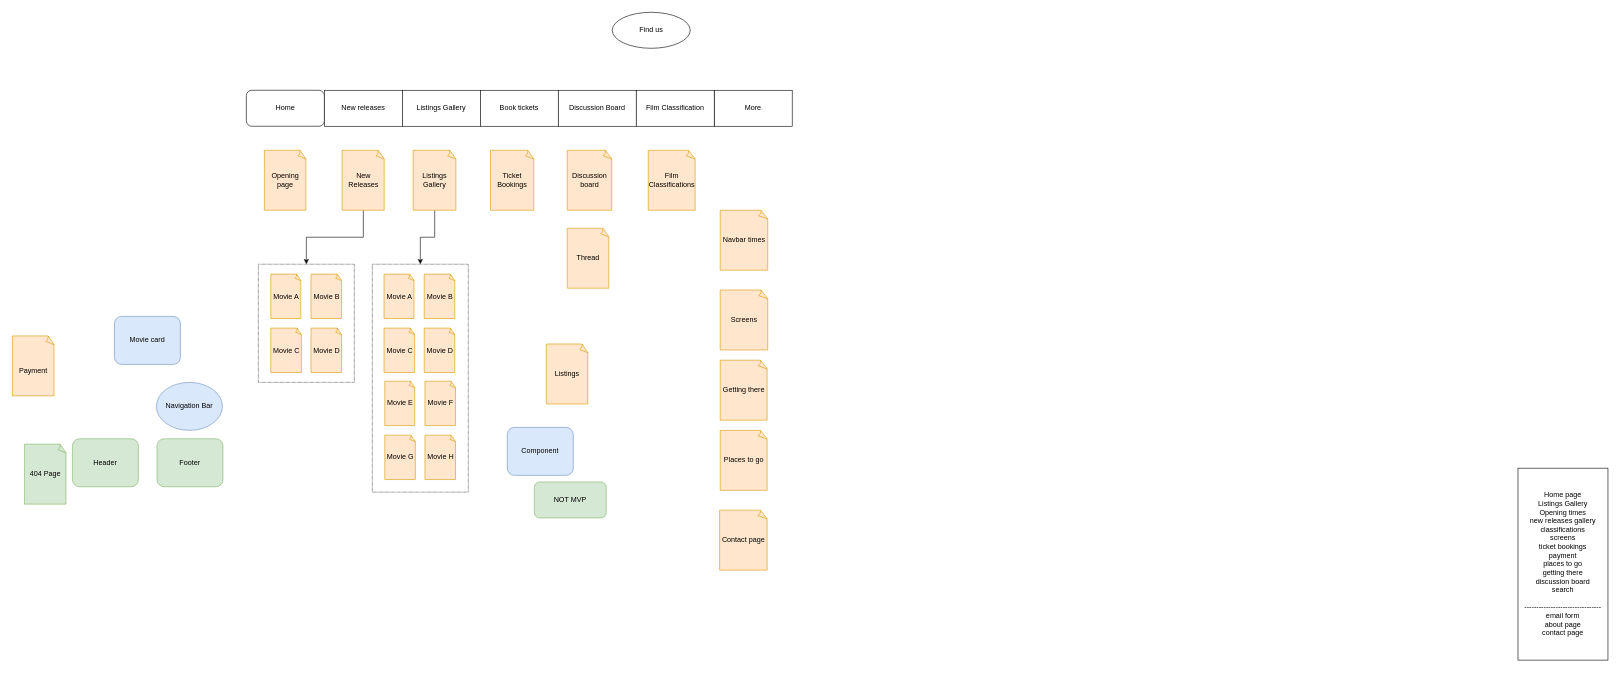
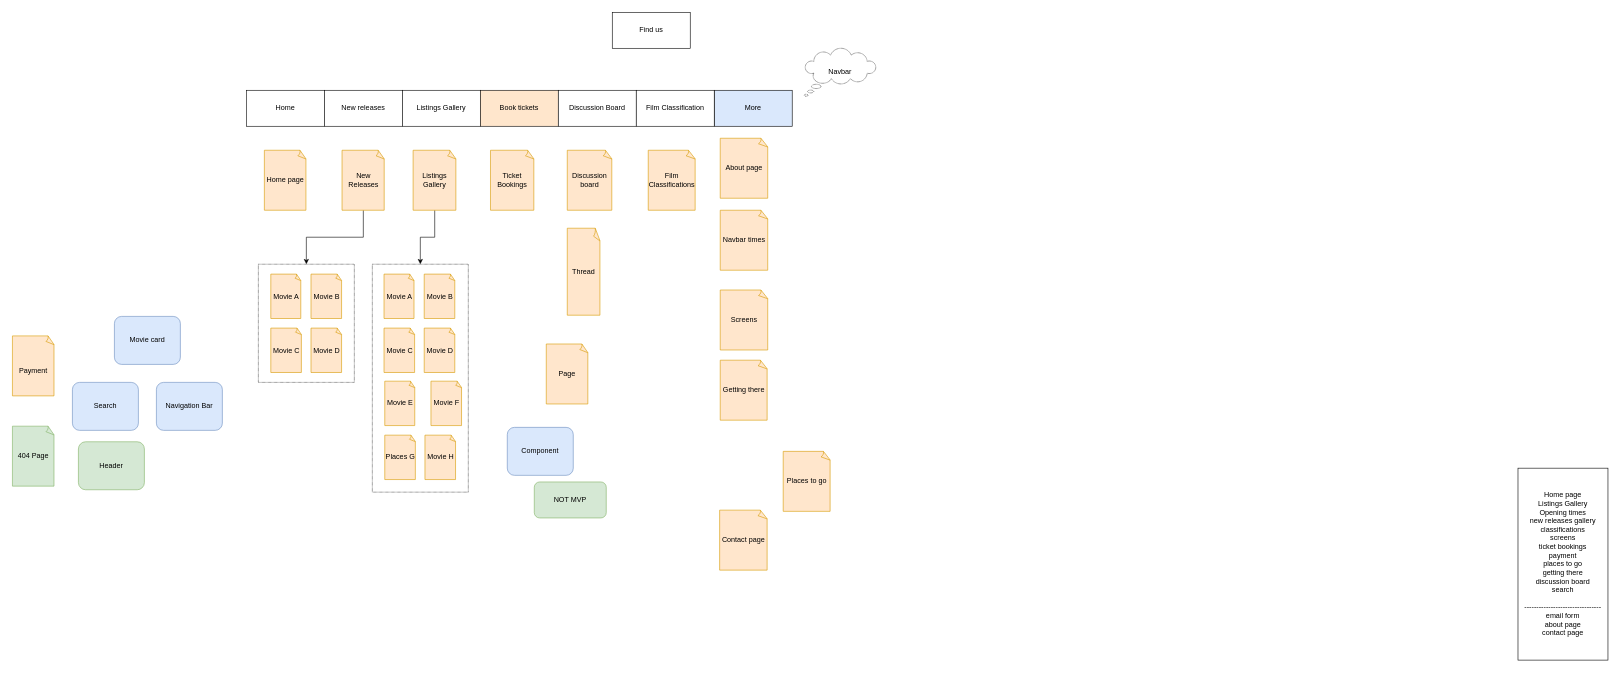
  <mxCell id="0" />
  <mxCell id="1" parent="0" />
  <mxCell id="2" value="Home page&lt;br&gt;Listings Gallery&lt;br&gt;Opening times&lt;br&gt;new releases gallery&lt;br&gt;classifications&lt;br&gt;screens&lt;br&gt;ticket bookings&lt;br&gt;payment&lt;br&gt;places to go&lt;br&gt;getting there&lt;br&gt;discussion board&lt;br&gt;search&lt;br&gt;&lt;br&gt;--------------------------------&lt;br&gt;email form&lt;br&gt;about page&lt;br&gt;contact page" style="rounded=0;whiteSpace=wrap;html=1;" parent="1" vertex="1"><mxGeometry x="2530" y="780" width="150" height="320" as="geometry" /></mxCell>
- <mxCell id="4" value="&lt;span&gt;Opening page&lt;/span&gt;" style="whiteSpace=wrap;html=1;shape=mxgraph.basic.document;rounded=1;fillColor=#ffe6cc;strokeColor=#d79b00;flipH=0;" parent="1" vertex="1"><mxGeometry x="440" y="250" width="70" height="100" as="geometry" /></mxCell>
+ <mxCell id="3" value="Search" style="rounded=1;whiteSpace=wrap;html=1;fillColor=#dae8fc;strokeColor=#6c8ebf;" parent="1" vertex="1"><mxGeometry x="120" y="637" width="110" height="80" as="geometry" /></mxCell>
+ <mxCell id="4" value="&lt;span&gt;Home page&lt;/span&gt;" style="whiteSpace=wrap;html=1;shape=mxgraph.basic.document;rounded=1;fillColor=#ffe6cc;strokeColor=#d79b00;flipH=0;" parent="1" vertex="1"><mxGeometry x="440" y="250" width="70" height="100" as="geometry" /></mxCell>
  <mxCell id="5" style="edgeStyle=orthogonalEdgeStyle;rounded=0;orthogonalLoop=1;jettySize=auto;html=1;exitX=0.5;exitY=1;exitDx=0;exitDy=0;exitPerimeter=0;entryX=0.5;entryY=0;entryDx=0;entryDy=0;" parent="1" source="6" target="39" edge="1"><mxGeometry relative="1" as="geometry" /></mxCell>
  <mxCell id="6" value="Listings Gallery" style="whiteSpace=wrap;html=1;shape=mxgraph.basic.document;rounded=1;fillColor=#ffe6cc;strokeColor=#d79b00;flipH=0;" parent="1" vertex="1"><mxGeometry x="688" y="250" width="72" height="100" as="geometry" /></mxCell>
  <mxCell id="7" value="Navbar times" style="whiteSpace=wrap;html=1;shape=mxgraph.basic.document;rounded=1;fillColor=#ffe6cc;strokeColor=#d79b00;" parent="1" vertex="1"><mxGeometry x="1200" y="350" width="80" height="100" as="geometry" /></mxCell>
  <mxCell id="8" style="edgeStyle=orthogonalEdgeStyle;rounded=0;orthogonalLoop=1;jettySize=auto;html=1;exitX=0.5;exitY=1;exitDx=0;exitDy=0;exitPerimeter=0;entryX=0.5;entryY=0;entryDx=0;entryDy=0;" parent="1" source="9" target="33" edge="1"><mxGeometry relative="1" as="geometry" /></mxCell>
  <mxCell id="9" value="New Releases" style="whiteSpace=wrap;html=1;shape=mxgraph.basic.document;rounded=1;fillColor=#ffe6cc;strokeColor=#d79b00;flipH=0;" parent="1" vertex="1"><mxGeometry x="569.5" y="250" width="71" height="100" as="geometry" /></mxCell>
  <mxCell id="10" value="&lt;span style=&quot;font-family: &amp;#34;helvetica&amp;#34;&quot;&gt;Ticket Bookings&lt;/span&gt;" style="whiteSpace=wrap;html=1;shape=mxgraph.basic.document;rounded=1;fillColor=#ffe6cc;strokeColor=#d79b00;flipH=0;" parent="1" vertex="1"><mxGeometry x="817" y="250" width="73" height="100" as="geometry" /></mxCell>
- <mxCell id="11" value="&lt;font face=&quot;helvetica&quot;&gt;Places to go&lt;/font&gt;" style="whiteSpace=wrap;html=1;shape=mxgraph.basic.document;rounded=1;fillColor=#ffe6cc;strokeColor=#d79b00;" parent="1" vertex="1"><mxGeometry x="1200" y="717" width="79" height="100" as="geometry" /></mxCell>
+ <mxCell id="11" value="&lt;font face=&quot;helvetica&quot;&gt;Places to go&lt;/font&gt;" style="whiteSpace=wrap;html=1;shape=mxgraph.basic.document;rounded=1;fillColor=#ffe6cc;strokeColor=#d79b00;" parent="1" vertex="1"><mxGeometry x="1305" y="752" width="79" height="100" as="geometry" /></mxCell>
  <mxCell id="12" value="&lt;span style=&quot;font-family: &amp;#34;helvetica&amp;#34;&quot;&gt;Getting there&lt;/span&gt;" style="whiteSpace=wrap;html=1;shape=mxgraph.basic.document;rounded=1;fillColor=#ffe6cc;strokeColor=#d79b00;flipH=0;" parent="1" vertex="1"><mxGeometry x="1200" y="600" width="79" height="100" as="geometry" /></mxCell>
  <mxCell id="13" value="Discussion board" style="whiteSpace=wrap;html=1;shape=mxgraph.basic.document;rounded=1;fillColor=#ffe6cc;strokeColor=#d79b00;" parent="1" vertex="1"><mxGeometry x="945" y="250" width="75" height="100" as="geometry" /></mxCell>
+ <mxCell id="14" value="About page" style="whiteSpace=wrap;html=1;shape=mxgraph.basic.document;rounded=1;fillColor=#ffe6cc;strokeColor=#d79b00;flipH=0;" parent="1" vertex="1"><mxGeometry x="1200" y="230" width="80" height="100" as="geometry" /></mxCell>
  <mxCell id="15" value="Contact page" style="whiteSpace=wrap;html=1;shape=mxgraph.basic.document;rounded=1;fillColor=#ffe6cc;strokeColor=#d79b00;" parent="1" vertex="1"><mxGeometry x="1199" y="850" width="80" height="100" as="geometry" /></mxCell>
- <mxCell id="16" value="Navigation Bar" style="ellipse;whiteSpace=wrap;html=1;fillColor=#dae8fc;strokeColor=#6c8ebf;" parent="1" vertex="1"><mxGeometry x="260" y="637" width="110" height="80" as="geometry" /></mxCell>
+ <mxCell id="16" value="Navigation Bar" style="rounded=1;whiteSpace=wrap;html=1;fillColor=#dae8fc;strokeColor=#6c8ebf;" parent="1" vertex="1"><mxGeometry x="260" y="637" width="110" height="80" as="geometry" /></mxCell>
  <mxCell id="17" value="Movie card" style="rounded=1;whiteSpace=wrap;html=1;fillColor=#dae8fc;strokeColor=#6c8ebf;" parent="1" vertex="1"><mxGeometry x="190" y="527" width="110" height="80" as="geometry" /></mxCell>
- <mxCell id="18" value="Home" style="whiteSpace=wrap;html=1;rounded=1;" parent="1" vertex="1"><mxGeometry x="410" y="150" width="130" height="60" as="geometry" /></mxCell>
+ <mxCell id="18" value="Home" style="rounded=0;whiteSpace=wrap;html=1;" parent="1" vertex="1"><mxGeometry x="410" y="150" width="130" height="60" as="geometry" /></mxCell>
  <mxCell id="19" value="New releases" style="rounded=0;whiteSpace=wrap;html=1;" parent="1" vertex="1"><mxGeometry x="540" y="150" width="130" height="60" as="geometry" /></mxCell>
  <mxCell id="20" value="Listings Gallery" style="rounded=0;whiteSpace=wrap;html=1;" parent="1" vertex="1"><mxGeometry x="670" y="150" width="130" height="60" as="geometry" /></mxCell>
- <mxCell id="21" value="Book tickets" style="rounded=0;whiteSpace=wrap;html=1;" parent="1" vertex="1"><mxGeometry x="800" y="150" width="130" height="60" as="geometry" /></mxCell>
- <mxCell id="22" value="Find us" style="ellipse;whiteSpace=wrap;html=1;" parent="1" vertex="1"><mxGeometry x="1020" y="20" width="130" height="60" as="geometry" /></mxCell>
- <mxCell id="23" value="More" style="rounded=0;whiteSpace=wrap;html=1;" parent="1" vertex="1"><mxGeometry x="1190" y="150" width="130" height="60" as="geometry" /></mxCell>
+ <mxCell id="21" value="Book tickets" style="rounded=0;whiteSpace=wrap;html=1;fillColor=#ffe6cc;" parent="1" vertex="1"><mxGeometry x="800" y="150" width="130" height="60" as="geometry" /></mxCell>
+ <mxCell id="22" value="Find us" style="rounded=0;whiteSpace=wrap;html=1;" parent="1" vertex="1"><mxGeometry x="1020" y="20" width="130" height="60" as="geometry" /></mxCell>
+ <mxCell id="23" value="More" style="rounded=0;whiteSpace=wrap;html=1;fillColor=#dae8fc;" parent="1" vertex="1"><mxGeometry x="1190" y="150" width="130" height="60" as="geometry" /></mxCell>
  <mxCell id="24" value="Discussion Board" style="rounded=0;whiteSpace=wrap;html=1;" parent="1" vertex="1"><mxGeometry x="930" y="150" width="130" height="60" as="geometry" /></mxCell>
- <mxCell id="25" value="Header" style="rounded=1;whiteSpace=wrap;html=1;fillColor=#d5e8d4;strokeColor=#82b366;" parent="1" vertex="1"><mxGeometry x="120" y="731" width="110" height="80" as="geometry" /></mxCell>
- <mxCell id="26" value="Footer" style="rounded=1;whiteSpace=wrap;html=1;fillColor=#d5e8d4;strokeColor=#82b366;" parent="1" vertex="1"><mxGeometry x="261" y="731" width="110" height="80" as="geometry" /></mxCell>
+ <mxCell id="25" value="Header" style="rounded=1;whiteSpace=wrap;html=1;fillColor=#d5e8d4;strokeColor=#82b366;" parent="1" vertex="1"><mxGeometry x="130" y="736" width="110" height="80" as="geometry" /></mxCell>
  <mxCell id="27" value="NOT MVP" style="rounded=1;whiteSpace=wrap;html=1;fillColor=#d5e8d4;strokeColor=#82b366;" parent="1" vertex="1"><mxGeometry x="890" y="803" width="120" height="60" as="geometry" /></mxCell>
  <mxCell id="28" value="Component" style="rounded=1;whiteSpace=wrap;html=1;fillColor=#dae8fc;strokeColor=#6c8ebf;" parent="1" vertex="1"><mxGeometry x="845" y="712" width="110" height="80" as="geometry" /></mxCell>
- <mxCell id="29" value="&lt;span style=&quot;font-family: &amp;#34;helvetica&amp;#34;&quot;&gt;Listings&lt;/span&gt;" style="whiteSpace=wrap;html=1;shape=mxgraph.basic.document;rounded=1;fillColor=#ffe6cc;strokeColor=#d79b00;" parent="1" vertex="1"><mxGeometry x="910" y="573" width="70" height="100" as="geometry" /></mxCell>
+ <mxCell id="29" value="&lt;span style=&quot;font-family: &amp;#34;helvetica&amp;#34;&quot;&gt;Page&lt;/span&gt;" style="whiteSpace=wrap;html=1;shape=mxgraph.basic.document;rounded=1;fillColor=#ffe6cc;strokeColor=#d79b00;" parent="1" vertex="1"><mxGeometry x="910" y="573" width="70" height="100" as="geometry" /></mxCell>
  <mxCell id="30" value="Screens" style="whiteSpace=wrap;html=1;shape=mxgraph.basic.document;rounded=1;fillColor=#ffe6cc;strokeColor=#d79b00;" parent="1" vertex="1"><mxGeometry x="1200" y="483" width="80" height="100" as="geometry" /></mxCell>
  <mxCell id="31" value="&lt;br&gt;Payment&lt;br&gt;" style="whiteSpace=wrap;html=1;shape=mxgraph.basic.document;rounded=1;fillColor=#ffe6cc;strokeColor=#d79b00;" parent="1" vertex="1"><mxGeometry x="20" y="559.5" width="70" height="100" as="geometry" /></mxCell>
  <mxCell id="32" value="" style="group" parent="1" vertex="1" connectable="0"><mxGeometry x="430" y="440" width="160" height="197" as="geometry" /></mxCell>
  <mxCell id="33" value="" style="rounded=0;whiteSpace=wrap;html=1;dashed=1;dashPattern=1 1;" parent="32" vertex="1"><mxGeometry width="160" height="197" as="geometry" /></mxCell>
  <mxCell id="34" value="Movie A" style="whiteSpace=wrap;html=1;shape=mxgraph.basic.document;rounded=1;fillColor=#ffe6cc;strokeColor=#d79b00;flipH=0;" parent="32" vertex="1"><mxGeometry x="20.75" y="16.5" width="50.5" height="74" as="geometry" /></mxCell>
  <mxCell id="35" value="Movie B" style="whiteSpace=wrap;html=1;shape=mxgraph.basic.document;rounded=1;fillColor=#ffe6cc;strokeColor=#d79b00;flipH=0;" parent="32" vertex="1"><mxGeometry x="87.75" y="16.5" width="51.5" height="74" as="geometry" /></mxCell>
  <mxCell id="36" value="Movie D" style="whiteSpace=wrap;html=1;shape=mxgraph.basic.document;rounded=1;fillColor=#ffe6cc;strokeColor=#d79b00;flipH=0;" parent="32" vertex="1"><mxGeometry x="87.75" y="106.5" width="51.5" height="74" as="geometry" /></mxCell>
  <mxCell id="37" value="Movie C" style="whiteSpace=wrap;html=1;shape=mxgraph.basic.document;rounded=1;fillColor=#ffe6cc;strokeColor=#d79b00;flipH=0;" parent="32" vertex="1"><mxGeometry x="20.75" y="106.5" width="51.5" height="74" as="geometry" /></mxCell>
  <mxCell id="38" value="" style="group" parent="1" vertex="1" connectable="0"><mxGeometry x="620" y="440" width="160" height="380" as="geometry" /></mxCell>
  <mxCell id="39" value="" style="rounded=0;whiteSpace=wrap;html=1;dashed=1;dashPattern=1 1;" parent="38" vertex="1"><mxGeometry width="160" height="380" as="geometry" /></mxCell>
  <mxCell id="40" value="Movie A" style="whiteSpace=wrap;html=1;shape=mxgraph.basic.document;rounded=1;fillColor=#ffe6cc;strokeColor=#d79b00;flipH=0;" parent="38" vertex="1"><mxGeometry x="19.5" y="16.5" width="50.5" height="74" as="geometry" /></mxCell>
  <mxCell id="41" value="Movie B" style="whiteSpace=wrap;html=1;shape=mxgraph.basic.document;rounded=1;fillColor=#ffe6cc;strokeColor=#d79b00;flipH=0;" parent="38" vertex="1"><mxGeometry x="86.5" y="16.5" width="51.5" height="74" as="geometry" /></mxCell>
  <mxCell id="42" value="Movie D" style="whiteSpace=wrap;html=1;shape=mxgraph.basic.document;rounded=1;fillColor=#ffe6cc;strokeColor=#d79b00;flipH=0;" parent="38" vertex="1"><mxGeometry x="86.5" y="106.5" width="51.5" height="74" as="geometry" /></mxCell>
  <mxCell id="43" value="Movie C" style="whiteSpace=wrap;html=1;shape=mxgraph.basic.document;rounded=1;fillColor=#ffe6cc;strokeColor=#d79b00;flipH=0;" parent="38" vertex="1"><mxGeometry x="19.5" y="106.5" width="51.5" height="74" as="geometry" /></mxCell>
  <mxCell id="44" value="Movie E" style="whiteSpace=wrap;html=1;shape=mxgraph.basic.document;rounded=1;fillColor=#ffe6cc;strokeColor=#d79b00;flipH=0;" parent="38" vertex="1"><mxGeometry x="20.75" y="195" width="50.5" height="74" as="geometry" /></mxCell>
- <mxCell id="45" value="Movie F" style="whiteSpace=wrap;html=1;shape=mxgraph.basic.document;rounded=1;fillColor=#ffe6cc;strokeColor=#d79b00;flipH=0;" parent="38" vertex="1"><mxGeometry x="87.75" y="195" width="51.5" height="74" as="geometry" /></mxCell>
+ <mxCell id="45" value="Movie F" style="whiteSpace=wrap;html=1;shape=mxgraph.basic.document;rounded=1;fillColor=#ffe6cc;strokeColor=#d79b00;flipH=0;" parent="38" vertex="1"><mxGeometry x="97.75" y="195" width="51.5" height="74" as="geometry" /></mxCell>
  <mxCell id="46" value="Movie H" style="whiteSpace=wrap;html=1;shape=mxgraph.basic.document;rounded=1;fillColor=#ffe6cc;strokeColor=#d79b00;flipH=0;" parent="38" vertex="1"><mxGeometry x="87.75" y="285" width="51.5" height="74" as="geometry" /></mxCell>
- <mxCell id="47" value="Movie G" style="whiteSpace=wrap;html=1;shape=mxgraph.basic.document;rounded=1;fillColor=#ffe6cc;strokeColor=#d79b00;flipH=0;" parent="38" vertex="1"><mxGeometry x="20.75" y="285" width="51.5" height="74" as="geometry" /></mxCell>
- <mxCell id="49" value="404 Page" style="whiteSpace=wrap;html=1;shape=mxgraph.basic.document;rounded=1;fillColor=#d5e8d4;strokeColor=#82b366;" parent="1" vertex="1"><mxGeometry x="40" y="740" width="70" height="100" as="geometry" /></mxCell>
+ <mxCell id="47" value="Places G" style="whiteSpace=wrap;html=1;shape=mxgraph.basic.document;rounded=1;fillColor=#ffe6cc;strokeColor=#d79b00;flipH=0;" parent="38" vertex="1"><mxGeometry x="20.75" y="285" width="51.5" height="74" as="geometry" /></mxCell>
+ <mxCell id="48" value="Navbar" style="whiteSpace=wrap;html=1;shape=mxgraph.basic.cloud_callout;dashed=1;dashPattern=1 1;" parent="1" vertex="1"><mxGeometry x="1340" y="80" width="120" height="80" as="geometry" /></mxCell>
+ <mxCell id="49" value="404 Page" style="whiteSpace=wrap;html=1;shape=mxgraph.basic.document;rounded=1;fillColor=#d5e8d4;strokeColor=#82b366;" parent="1" vertex="1"><mxGeometry x="20" y="710" width="70" height="100" as="geometry" /></mxCell>
  <mxCell id="50" value="Film Classification" style="rounded=0;whiteSpace=wrap;html=1;" parent="1" vertex="1"><mxGeometry x="1060" y="150" width="130" height="60" as="geometry" /></mxCell>
  <mxCell id="51" value="&lt;span style=&quot;font-family: &amp;#34;helvetica&amp;#34;&quot;&gt;Film Classifications&lt;/span&gt;" style="whiteSpace=wrap;html=1;shape=mxgraph.basic.document;rounded=1;fillColor=#ffe6cc;strokeColor=#d79b00;flipH=0;" parent="1" vertex="1"><mxGeometry x="1080" y="250" width="79" height="100" as="geometry" /></mxCell>
- <mxCell id="52" value="&lt;span style=&quot;font-family: &amp;#34;helvetica&amp;#34;&quot;&gt;Thread&lt;/span&gt;" style="whiteSpace=wrap;html=1;shape=mxgraph.basic.document;rounded=1;fillColor=#ffe6cc;strokeColor=#d79b00;" parent="1" vertex="1"><mxGeometry x="945" y="380" width="70" height="100" as="geometry" /></mxCell>
+ <mxCell id="52" value="&lt;span style=&quot;font-family: &amp;#34;helvetica&amp;#34;&quot;&gt;Thread&lt;/span&gt;" style="whiteSpace=wrap;html=1;shape=mxgraph.basic.document;rounded=1;fillColor=#ffe6cc;strokeColor=#d79b00;" parent="1" vertex="1"><mxGeometry x="945" y="380" width="55" height="145" as="geometry" /></mxCell>
